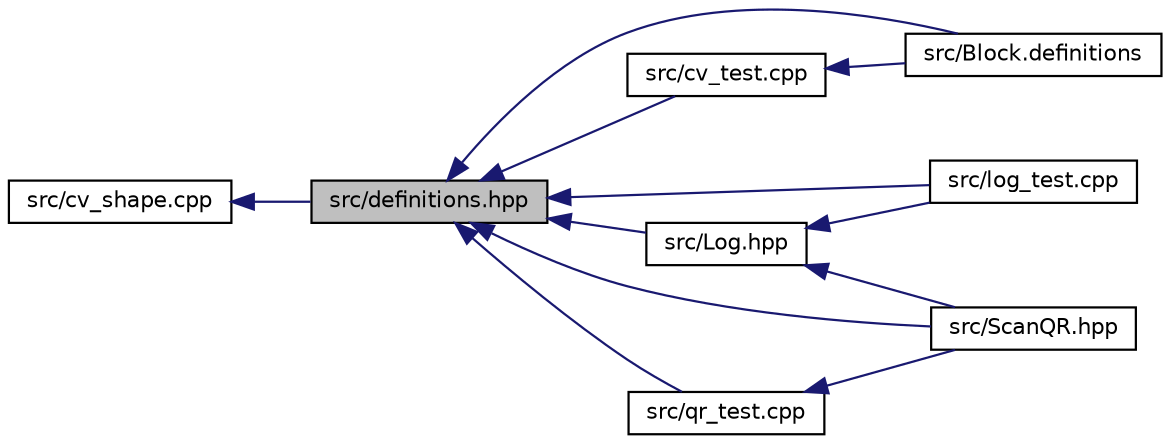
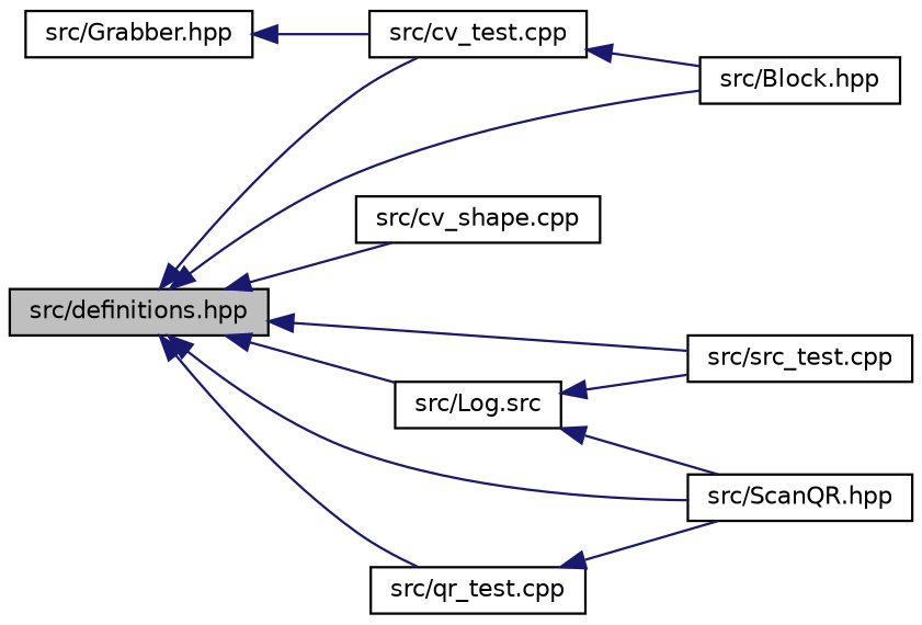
  digraph {
    rankdir=LR
    node [color=black fillcolor=white fontname=Helvetica fontsize=10 shape=record style=filled]
    edge [color=midnightblue dir=back fontname=Helvetica fontsize=10 labelfontname=Helvetica labelfontsize=10 style=solid]
    n1 [fillcolor=grey75 fontcolor=black height=0.2 label="src/definitions.hpp" width=0.4]
-   n2 [height=0.2 label="src/Block.definitions" width=0.4]
+   n2 [height=0.2 label="src/Block.hpp" width=0.4]
    n3 [height=0.2 label="src/cv_test.cpp" width=0.4]
    n4 [height=0.2 label="src/cv_shape.cpp" width=0.4]
-   n5 [height=0.2 label="src/Log.hpp" width=0.4]
-   n6 [height=0.2 label="src/log_test.cpp" width=0.4]
+   n5 [height=0.2 label="src/Log.src" width=0.4]
+   n6 [height=0.2 label="src/src_test.cpp" width=0.4]
    n7 [height=0.2 label="src/ScanQR.hpp" width=0.4]
    n8 [height=0.2 label="src/qr_test.cpp" width=0.4]
+   n9 [height=0.2 label="src/Grabber.hpp" width=0.4]
    n1 -> n2
    n1 -> n3
-   n4 -> n1
+   n1 -> n4
    n1 -> n5
    n1 -> n6
    n1 -> n7
    n1 -> n8
    n3 -> n2
    n5 -> n6
    n5 -> n7
    n8 -> n7
+   n9 -> n3
  }
